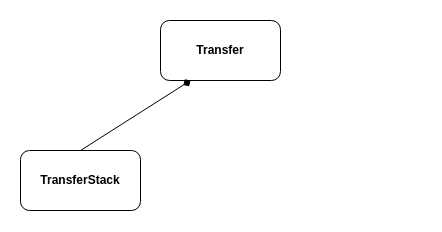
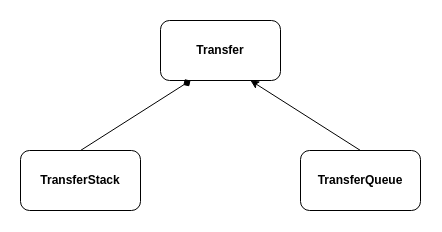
  <mxCell id="0" />
  <mxCell id="1" parent="0" />
  <mxCell id="2" value="Transfer" style="rounded=1;whiteSpace=wrap;html=1;fontStyle=1" vertex="1" parent="1"><mxGeometry x="160" y="20" width="120" height="60" as="geometry" /></mxCell>
  <mxCell id="3" style="rounded=0;orthogonalLoop=1;jettySize=auto;html=1;exitX=0.5;exitY=0;exitDx=0;exitDy=0;entryX=0.25;entryY=1;entryDx=0;entryDy=0;endArrow=diamond;" edge="1" parent="1" source="4" target="2"><mxGeometry relative="1" as="geometry" /></mxCell>
  <mxCell id="4" value="TransferStack" style="rounded=1;whiteSpace=wrap;html=1;fontStyle=1" vertex="1" parent="1"><mxGeometry x="20" y="150" width="120" height="60" as="geometry" /></mxCell>
+ <mxCell id="5" style="edgeStyle=none;rounded=0;orthogonalLoop=1;jettySize=auto;html=1;exitX=0.5;exitY=0;exitDx=0;exitDy=0;entryX=0.75;entryY=1;entryDx=0;entryDy=0;" edge="1" parent="1" source="6" target="2"><mxGeometry relative="1" as="geometry" /></mxCell>
+ <mxCell id="6" value="TransferQueue" style="rounded=1;whiteSpace=wrap;html=1;fontStyle=1" vertex="1" parent="1"><mxGeometry x="300" y="150" width="120" height="60" as="geometry" /></mxCell>
